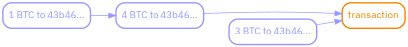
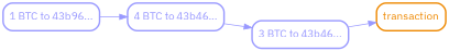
  digraph {
    fontname="IBM Plex Sans"
    rankdir=LR
    splines=spline
    node [color="#9999ff" fontcolor="#9999ff" fontname="IBM Plex Sans" shape=box style="rounded,bold"]
    edge [color="#9999ff" fontname="IBM Plex Sans"]
    transaction [color="#ee8800" fontcolor="#ee8800"]
    "3 BTC to 43b46..."
-   "1 BTC to 43b46..."
+   "1 BTC to 43b46..." [label="1 BTC to 43b96..."]
    "4 BTC to 43b46..."
    "3 BTC to 43b46..." -> transaction
    "1 BTC to 43b46..." -> "4 BTC to 43b46..."
-   "4 BTC to 43b46..." -> transaction
+   "4 BTC to 43b46..." -> "3 BTC to 43b46..."
  }
